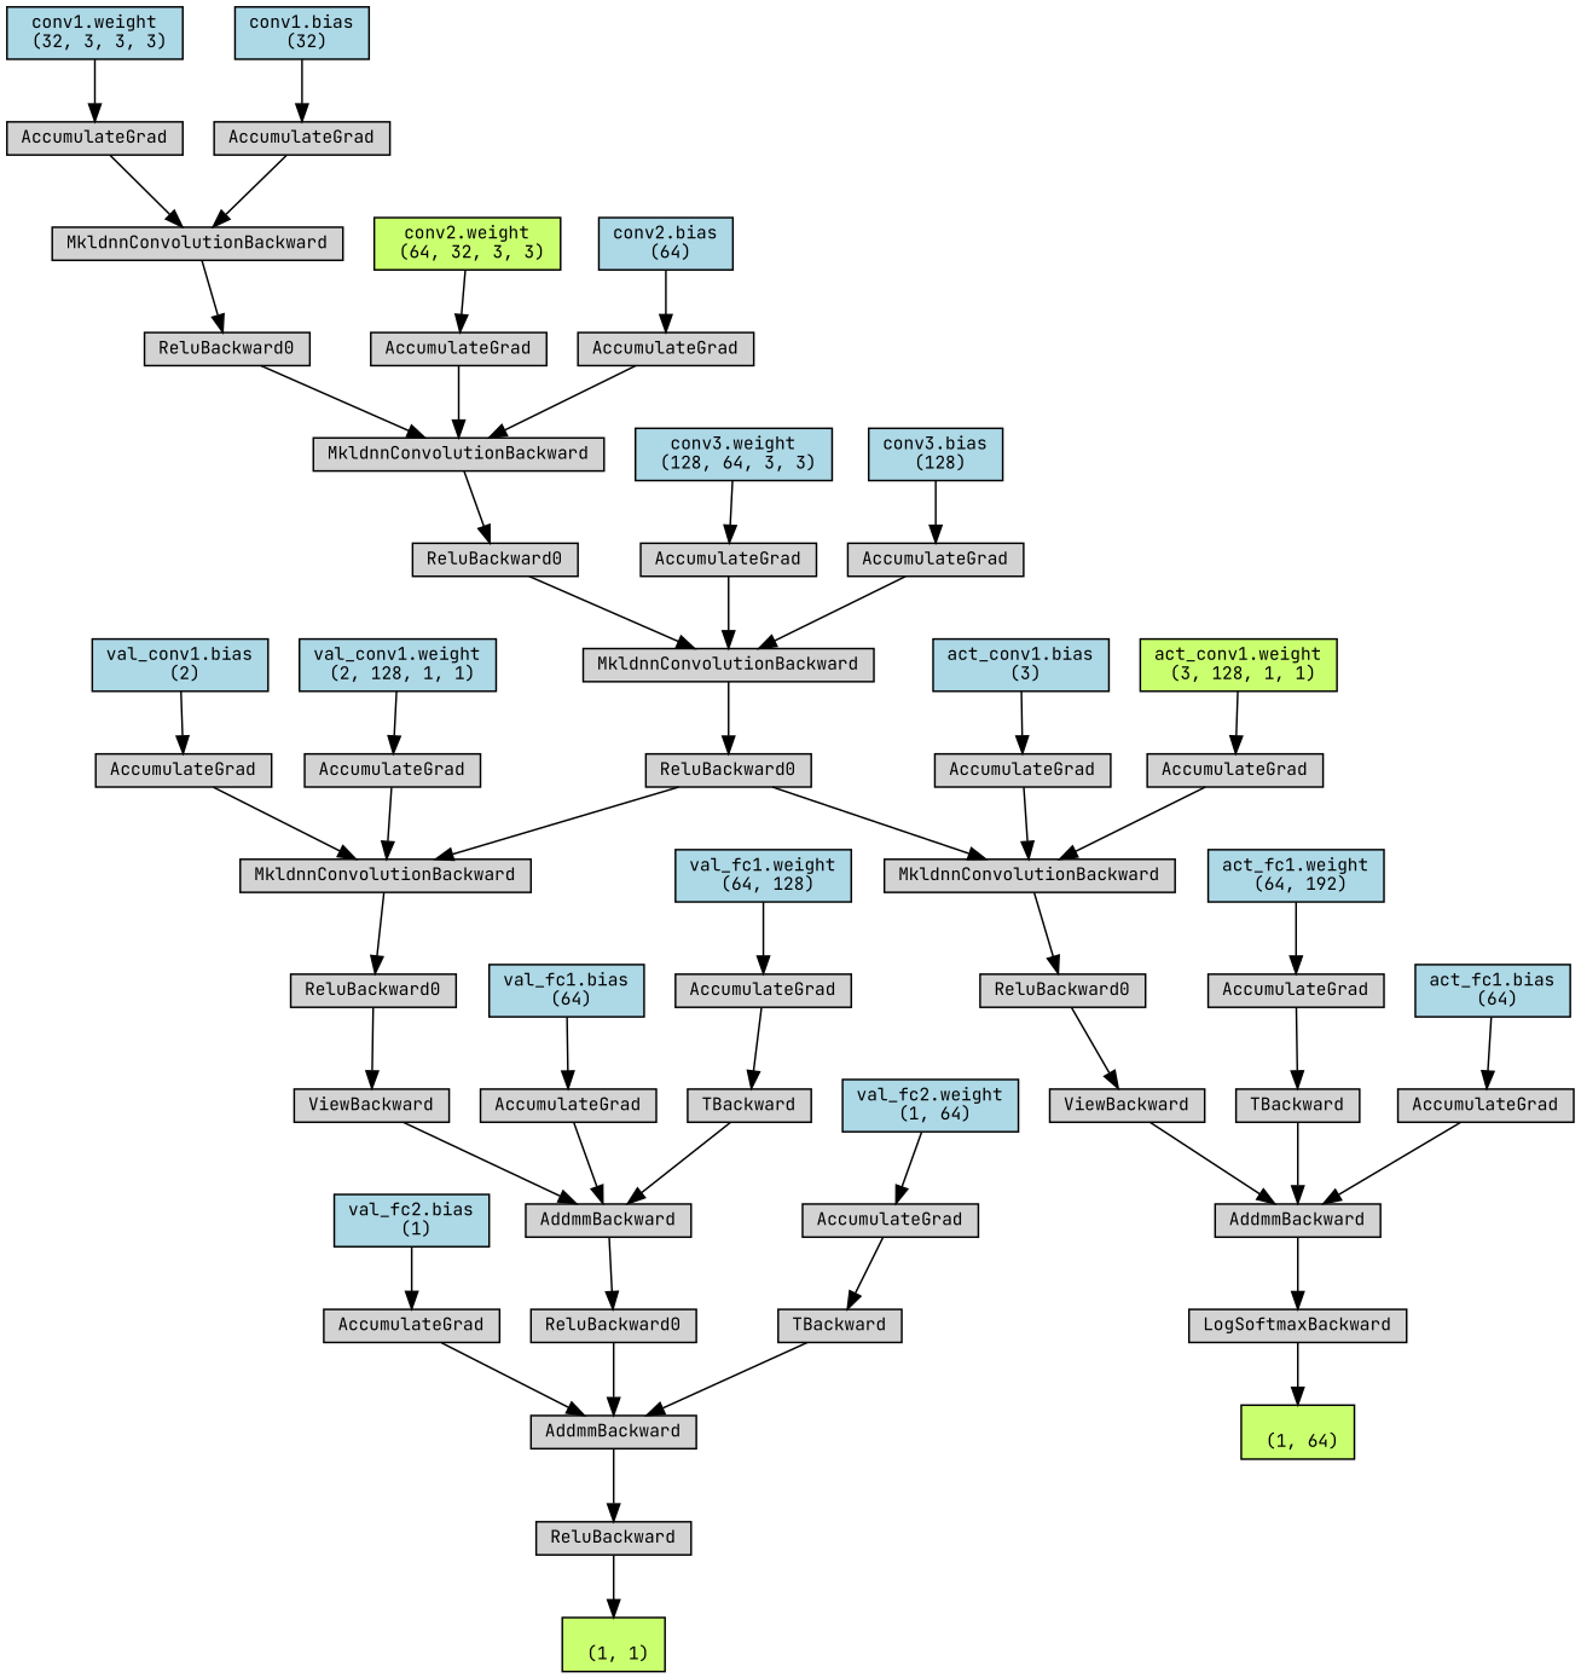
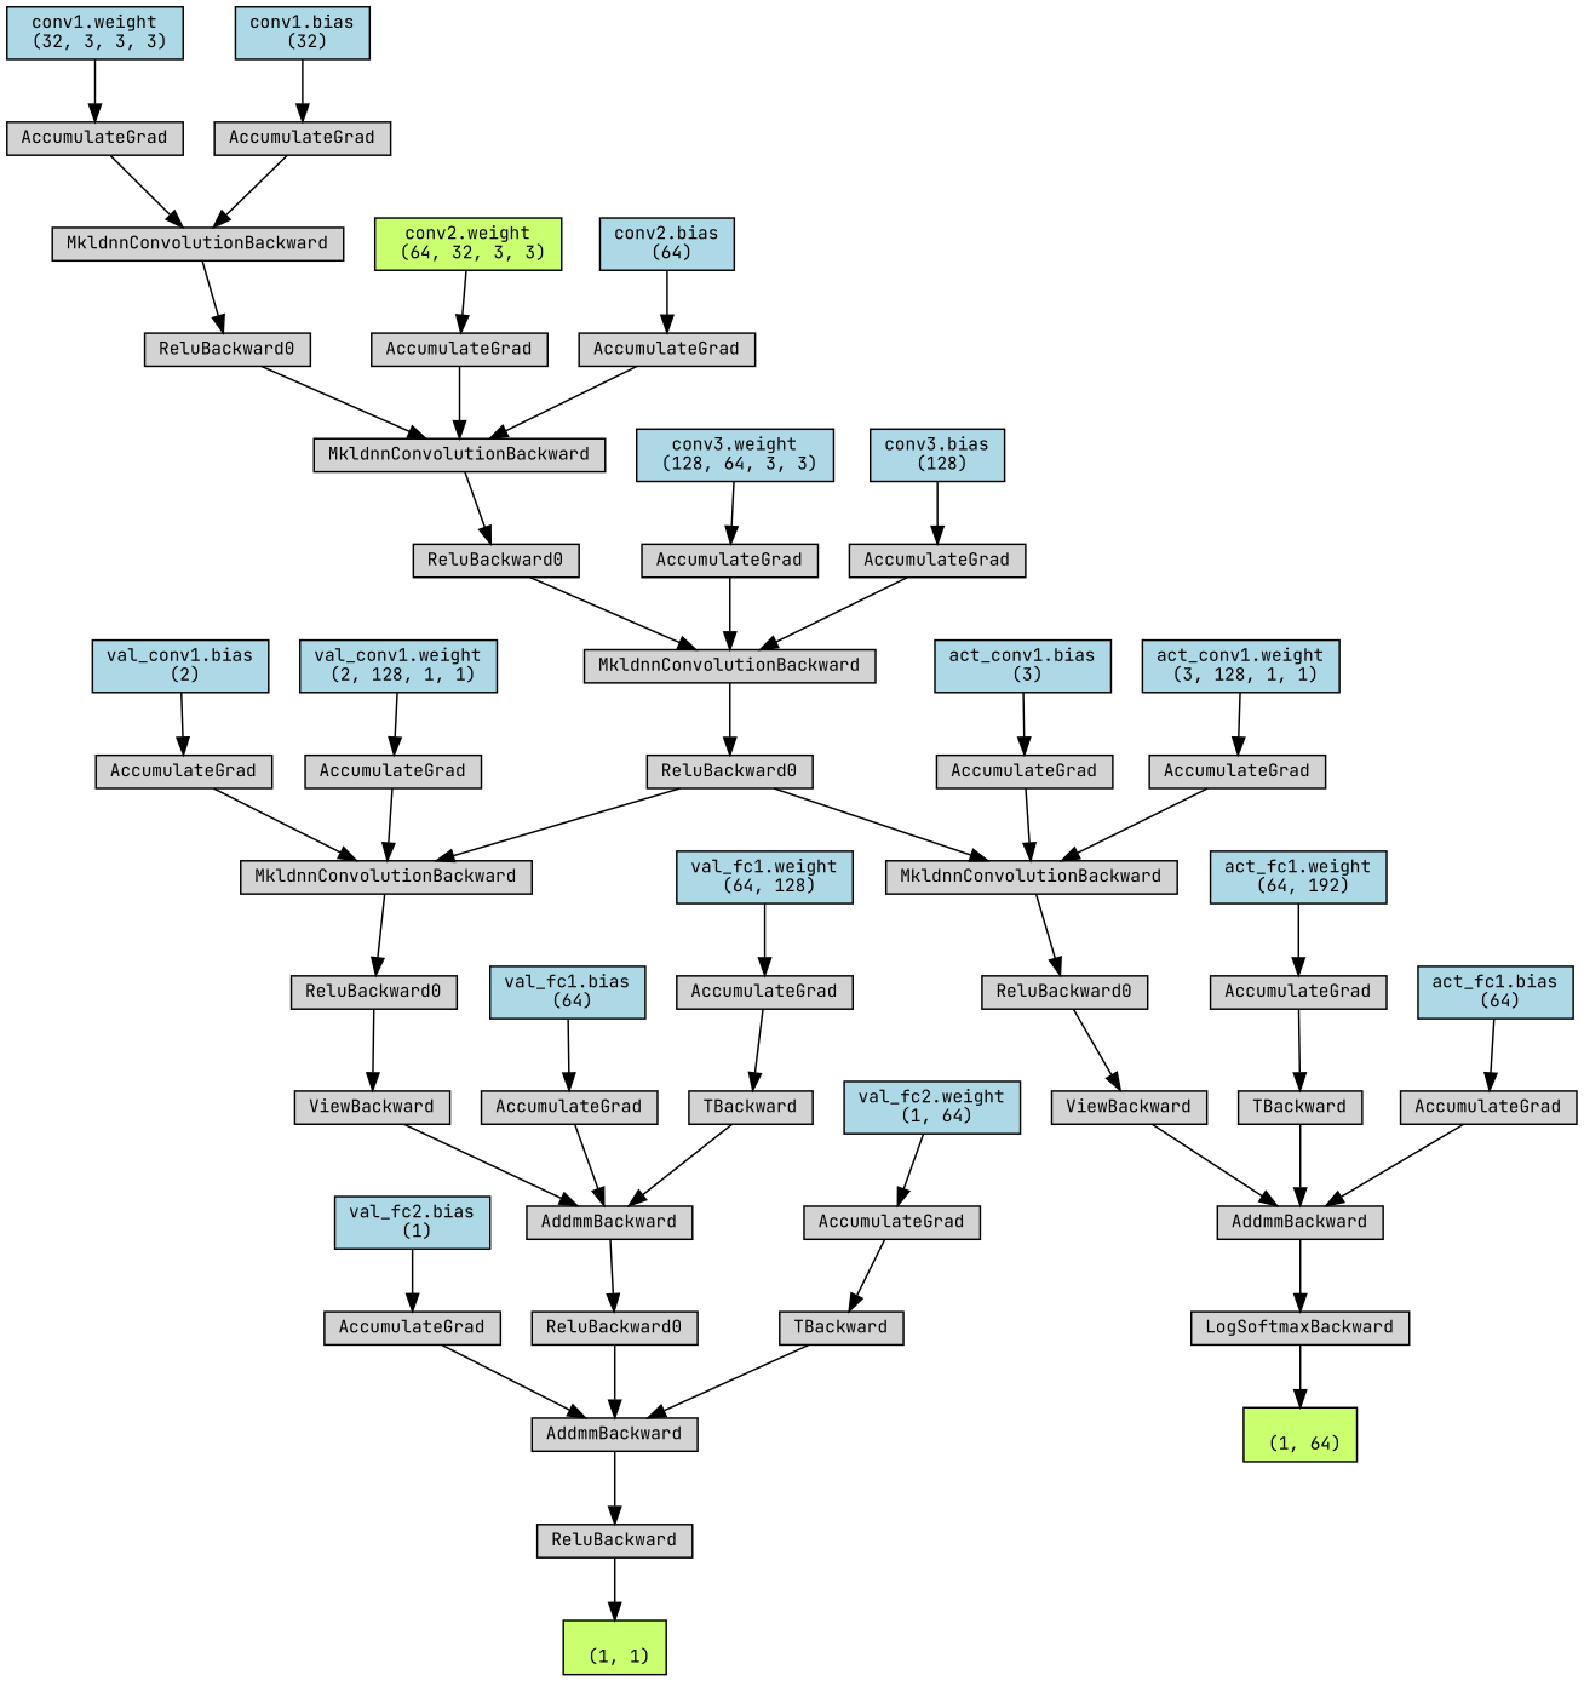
  digraph {
    fontname="JetBrains Mono"
    node [align=left fontname="JetBrains Mono" fontsize=10 ranksep=0.1 shape=box style=filled]
    edge [fontname="JetBrains Mono"]
    n1 [fillcolor=darkolivegreen1 height=0.2 label="\n (1, 64)"]
    n2 [height=0.2 label=LogSoftmaxBackward]
    n3 [height=0.2 label=AddmmBackward]
    n4 [height=0.2 label=AccumulateGrad]
    n5 [fillcolor=lightblue height=0.2 label="act_fc1.bias\n (64)"]
    n6 [height=0.2 label=ViewBackward]
    n7 [height=0.2 label=ReluBackward0]
    n8 [height=0.2 label=MkldnnConvolutionBackward]
    n9 [height=0.2 label=ReluBackward0]
    n10 [height=0.2 label=MkldnnConvolutionBackward]
    n11 [height=0.2 label=ReluBackward0]
    n12 [height=0.2 label=MkldnnConvolutionBackward]
    n13 [height=0.2 label=ReluBackward0]
    n14 [height=0.2 label=MkldnnConvolutionBackward]
    n15 [height=0.2 label=ReluBackward0]
    n16 [height=0.2 label=MkldnnConvolutionBackward]
    n17 [height=0.2 label=AccumulateGrad]
    n18 [fillcolor=lightblue height=0.2 label="conv1.weight\n (32, 3, 3, 3)"]
    n19 [height=0.2 label=AccumulateGrad]
    n20 [fillcolor=lightblue height=0.2 label="conv1.bias\n (32)"]
    n21 [height=0.2 label=AccumulateGrad]
    n22 [fillcolor=darkolivegreen1 height=0.2 label="conv2.weight\n (64, 32, 3, 3)"]
    n23 [height=0.2 label=AccumulateGrad]
    n24 [fillcolor=lightblue height=0.2 label="conv2.bias\n (64)"]
    n25 [height=0.2 label=AccumulateGrad]
    n26 [fillcolor=lightblue height=0.2 label="conv3.weight\n (128, 64, 3, 3)"]
    n27 [height=0.2 label=AccumulateGrad]
    n28 [fillcolor=lightblue height=0.2 label="conv3.bias\n (128)"]
    n29 [height=0.2 label=AccumulateGrad]
-   n30 [fillcolor=darkolivegreen1 height=0.2 label="act_conv1.weight\n (3, 128, 1, 1)"]
+   n30 [fillcolor=lightblue height=0.2 label="act_conv1.weight\n (3, 128, 1, 1)"]
    n31 [height=0.2 label=AccumulateGrad]
    n32 [fillcolor=lightblue height=0.2 label="act_conv1.bias\n (3)"]
    n33 [height=0.2 label=TBackward]
    n34 [height=0.2 label=AccumulateGrad]
    n35 [fillcolor=lightblue height=0.2 label="act_fc1.weight\n (64, 192)"]
    n36 [fillcolor=darkolivegreen1 height=0.2 label="\n (1, 1)"]
    n37 [height=0.2 label=ReluBackward]
    n38 [height=0.2 label=AddmmBackward]
    n39 [height=0.2 label=AccumulateGrad]
    n40 [fillcolor=lightblue height=0.2 label="val_fc2.bias\n (1)"]
    n41 [height=0.2 label=ReluBackward0]
    n42 [height=0.2 label=AddmmBackward]
    n43 [height=0.2 label=AccumulateGrad]
    n44 [fillcolor=lightblue height=0.2 label="val_fc1.bias\n (64)"]
    n45 [height=0.2 label=ViewBackward]
    n46 [height=0.2 label=AccumulateGrad]
    n47 [fillcolor=lightblue height=0.2 label="val_conv1.weight\n (2, 128, 1, 1)"]
    n48 [height=0.2 label=AccumulateGrad]
    n49 [fillcolor=lightblue height=0.2 label="val_conv1.bias\n (2)"]
    n50 [height=0.2 label=TBackward]
    n51 [height=0.2 label=AccumulateGrad]
    n52 [fillcolor=lightblue height=0.2 label="val_fc1.weight\n (64, 128)"]
    n53 [height=0.2 label=TBackward]
    n54 [height=0.2 label=AccumulateGrad]
    n55 [fillcolor=lightblue height=0.2 label="val_fc2.weight\n (1, 64)"]
    n2 -> n1
    n3 -> n2
    n4 -> n3
    n5 -> n4
    n6 -> n3
    n7 -> n6
    n8 -> n7
    n9 -> n8
    n9 -> n10
    n10 -> n11
    n11 -> n45
    n12 -> n9
    n13 -> n12
    n14 -> n13
    n15 -> n14
    n16 -> n15
    n17 -> n16
    n18 -> n17
    n19 -> n16
    n20 -> n19
    n21 -> n14
    n22 -> n21
    n23 -> n14
    n24 -> n23
    n25 -> n12
    n26 -> n25
    n27 -> n12
    n28 -> n27
    n29 -> n8
    n30 -> n29
    n31 -> n8
    n32 -> n31
    n33 -> n3
    n34 -> n33
    n35 -> n34
    n37 -> n36
    n38 -> n37
    n39 -> n38
    n40 -> n39
    n41 -> n38
    n42 -> n41
    n43 -> n42
    n44 -> n43
    n45 -> n42
    n46 -> n10
    n47 -> n46
    n48 -> n10
    n49 -> n48
    n50 -> n42
    n51 -> n50
    n52 -> n51
    n53 -> n38
    n54 -> n53
    n55 -> n54
  }
